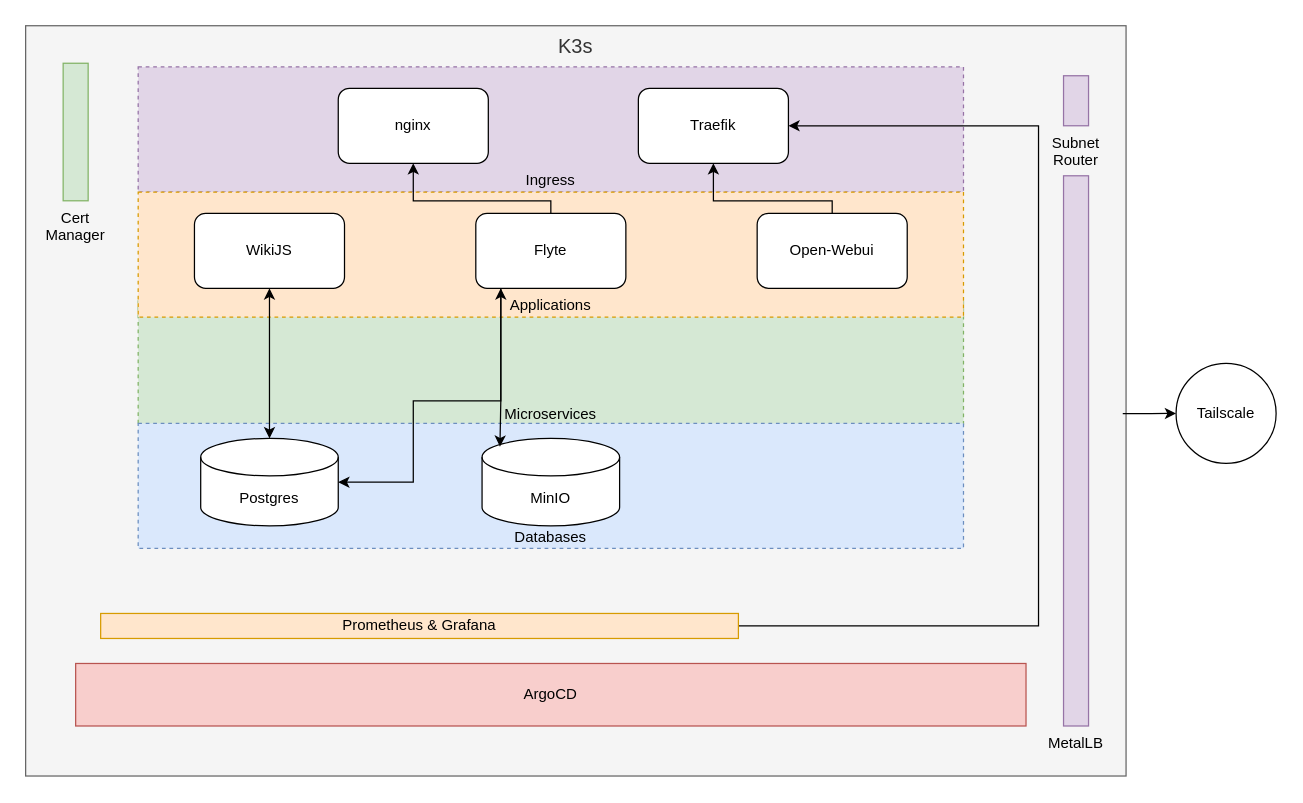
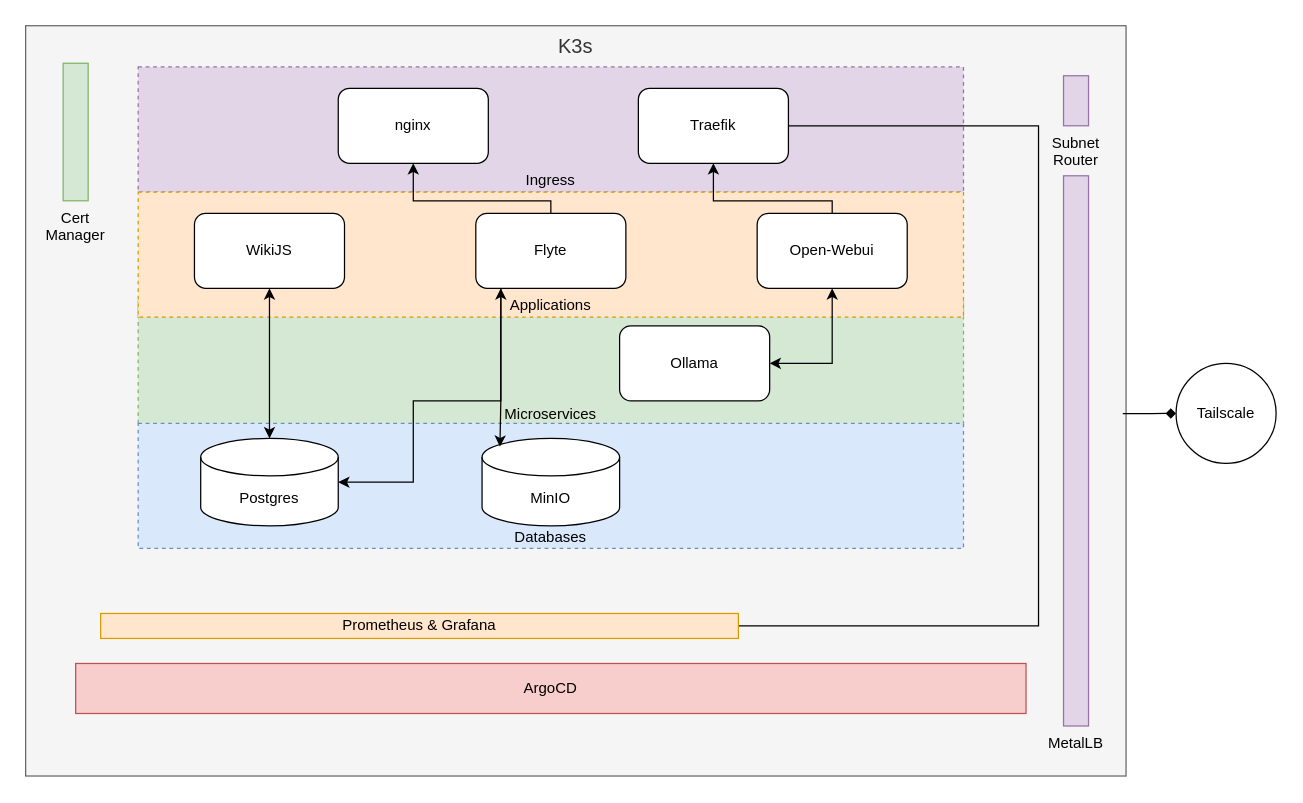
  <mxCell id="0" />
  <mxCell id="1" parent="0" />
  <mxCell id="2" value="K3s" style="rounded=0;whiteSpace=wrap;html=1;verticalAlign=top;fontSize=16;fillColor=#f5f5f5;fontColor=#333333;strokeColor=#666666;" parent="1" vertex="1"><mxGeometry y="20" width="880" height="600" as="geometry" x="20" /></mxCell>
  <mxCell id="3" value="Microservices" style="rounded=0;whiteSpace=wrap;html=1;verticalAlign=bottom;dashed=1;fillColor=#d5e8d4;strokeColor=#82b366;" parent="1" vertex="1"><mxGeometry x="110" y="240" width="660" height="100" as="geometry" /></mxCell>
  <mxCell id="4" value="Ingress" style="rounded=0;whiteSpace=wrap;html=1;verticalAlign=bottom;dashed=1;fillColor=#e1d5e7;strokeColor=#9673a6;" parent="1" vertex="1"><mxGeometry x="110" y="53" width="660" height="100" as="geometry" /></mxCell>
  <mxCell id="5" value="Databases" style="rounded=0;whiteSpace=wrap;html=1;verticalAlign=bottom;dashed=1;fillColor=#dae8fc;strokeColor=#6c8ebf;" parent="1" vertex="1"><mxGeometry x="110" y="338" width="660" height="100" as="geometry" /></mxCell>
  <mxCell id="6" value="Applications" style="rounded=0;whiteSpace=wrap;html=1;verticalAlign=bottom;dashed=1;fillColor=#ffe6cc;strokeColor=#d79b00;" parent="1" vertex="1"><mxGeometry x="110" y="153" width="660" height="100" as="geometry" /></mxCell>
- <mxCell id="7" style="edgeStyle=orthogonalEdgeStyle;rounded=0;orthogonalLoop=1;jettySize=auto;html=1;entryX=0;entryY=0.5;entryDx=0;entryDy=0;exitX=0.997;exitY=0.517;exitDx=0;exitDy=0;exitPerimeter=0;" parent="1" source="2" target="8" edge="1"><mxGeometry relative="1" as="geometry" /></mxCell>
+ <mxCell id="7" style="edgeStyle=orthogonalEdgeStyle;rounded=0;orthogonalLoop=1;jettySize=auto;html=1;entryX=0;entryY=0.5;entryDx=0;entryDy=0;exitX=0.997;exitY=0.517;exitDx=0;exitDy=0;exitPerimeter=0;endArrow=diamond;" parent="1" source="2" target="8" edge="1"><mxGeometry relative="1" as="geometry" /></mxCell>
  <mxCell id="8" value="Tailscale" style="ellipse;whiteSpace=wrap;html=1;aspect=fixed;" parent="1" vertex="1"><mxGeometry x="940" y="290" width="80" height="80" as="geometry" /></mxCell>
- <mxCell id="9" value="ArgoCD" style="rounded=0;whiteSpace=wrap;html=1;fillColor=#f8cecc;strokeColor=#b85450;" parent="1" vertex="1"><mxGeometry x="60" y="530" width="760" height="50" as="geometry" /></mxCell>
- <mxCell id="10" style="edgeStyle=orthogonalEdgeStyle;rounded=0;orthogonalLoop=1;jettySize=auto;html=1;entryX=1;entryY=0.5;entryDx=0;entryDy=0;" parent="1" source="11" target="26" edge="1"><mxGeometry relative="1" as="geometry"><Array as="points"><mxPoint x="830" y="500" /><mxPoint x="830" y="100" /></Array></mxGeometry></mxCell>
+ <mxCell id="9" value="ArgoCD" style="rounded=0;whiteSpace=wrap;html=1;fillColor=#f8cecc;strokeColor=#b85450;" parent="1" vertex="1"><mxGeometry x="60" y="530" width="760" height="40" as="geometry" /></mxCell>
+ <mxCell id="10" style="edgeStyle=orthogonalEdgeStyle;rounded=0;orthogonalLoop=1;jettySize=auto;html=1;entryX=1;entryY=0.5;entryDx=0;entryDy=0;endArrow=none;" parent="1" source="11" target="26" edge="1"><mxGeometry relative="1" as="geometry"><Array as="points"><mxPoint x="830" y="500" /><mxPoint x="830" y="100" /></Array></mxGeometry></mxCell>
  <mxCell id="11" value="Prometheus &amp;amp; Grafana" style="rounded=0;whiteSpace=wrap;html=1;fillColor=#ffe6cc;strokeColor=#d79b00;" parent="1" vertex="1"><mxGeometry x="80" y="490" width="510" height="20" as="geometry" /></mxCell>
  <mxCell id="12" value="Postgres" style="shape=cylinder3;whiteSpace=wrap;html=1;boundedLbl=1;backgroundOutline=1;size=15;" parent="1" vertex="1"><mxGeometry x="160" y="350" width="110" height="70" as="geometry" /></mxCell>
  <mxCell id="13" value="MinIO" style="shape=cylinder3;whiteSpace=wrap;html=1;boundedLbl=1;backgroundOutline=1;size=15;" parent="1" vertex="1"><mxGeometry x="385" y="350" width="110" height="70" as="geometry" /></mxCell>
  <mxCell id="14" value="MetalLB" style="rounded=0;whiteSpace=wrap;html=1;fillColor=#e1d5e7;strokeColor=#9673a6;verticalAlign=top;labelPosition=center;verticalLabelPosition=bottom;align=center;" parent="1" vertex="1"><mxGeometry x="850" y="140" width="20" height="440" as="geometry" /></mxCell>
  <mxCell id="15" value="Subnet Router" style="rounded=0;whiteSpace=wrap;html=1;fillColor=#e1d5e7;strokeColor=#9673a6;verticalAlign=top;labelPosition=center;verticalLabelPosition=bottom;align=center;" parent="1" vertex="1"><mxGeometry x="850" y="60" width="20" height="40" as="geometry" /></mxCell>
+ <mxCell id="16" style="edgeStyle=orthogonalEdgeStyle;rounded=0;orthogonalLoop=1;jettySize=auto;html=1;entryX=1;entryY=0.5;entryDx=0;entryDy=0;startArrow=classic;startFill=1;" parent="1" source="18" target="20" edge="1"><mxGeometry relative="1" as="geometry" /></mxCell>
  <mxCell id="17" style="edgeStyle=orthogonalEdgeStyle;rounded=0;orthogonalLoop=1;jettySize=auto;html=1;entryX=0.5;entryY=1;entryDx=0;entryDy=0;" parent="1" source="18" target="26" edge="1"><mxGeometry relative="1" as="geometry"><Array as="points"><mxPoint x="665" y="160" /><mxPoint x="570" y="160" /></Array></mxGeometry></mxCell>
  <mxCell id="18" value="Open-Webui" style="rounded=1;whiteSpace=wrap;html=1;" parent="1" vertex="1"><mxGeometry x="605" y="170" width="120" height="60" as="geometry" /></mxCell>
  <mxCell id="19" value="WikiJS" style="rounded=1;whiteSpace=wrap;html=1;" parent="1" vertex="1"><mxGeometry x="155" y="170" width="120" height="60" as="geometry" /></mxCell>
+ <mxCell id="20" value="Ollama" style="rounded=1;whiteSpace=wrap;html=1;" parent="1" vertex="1"><mxGeometry x="495" y="260" width="120" height="60" as="geometry" /></mxCell>
  <mxCell id="21" style="edgeStyle=orthogonalEdgeStyle;rounded=0;orthogonalLoop=1;jettySize=auto;html=1;entryX=0.5;entryY=0;entryDx=0;entryDy=0;entryPerimeter=0;startArrow=classic;startFill=1;" parent="1" source="19" target="12" edge="1"><mxGeometry relative="1" as="geometry" /></mxCell>
  <mxCell id="22" style="edgeStyle=orthogonalEdgeStyle;rounded=0;orthogonalLoop=1;jettySize=auto;html=1;entryX=0.5;entryY=1;entryDx=0;entryDy=0;" parent="1" source="23" target="27" edge="1"><mxGeometry relative="1" as="geometry"><Array as="points"><mxPoint x="440" y="160" /><mxPoint x="330" y="160" /></Array></mxGeometry></mxCell>
  <mxCell id="23" value="Flyte" style="rounded=1;whiteSpace=wrap;html=1;" parent="1" vertex="1"><mxGeometry x="380" y="170" width="120" height="60" as="geometry" /></mxCell>
  <mxCell id="24" style="edgeStyle=orthogonalEdgeStyle;rounded=0;orthogonalLoop=1;jettySize=auto;html=1;entryX=0.13;entryY=0.095;entryDx=0;entryDy=0;entryPerimeter=0;" parent="1" source="23" target="13" edge="1"><mxGeometry relative="1" as="geometry"><Array as="points"><mxPoint x="400" y="320" /><mxPoint x="399" y="320" /></Array></mxGeometry></mxCell>
  <mxCell id="25" style="edgeStyle=orthogonalEdgeStyle;rounded=0;orthogonalLoop=1;jettySize=auto;html=1;entryX=1;entryY=0.5;entryDx=0;entryDy=0;entryPerimeter=0;startArrow=classic;startFill=1;" parent="1" target="12" edge="1"><mxGeometry relative="1" as="geometry"><mxPoint x="400" y="230" as="sourcePoint" /><Array as="points"><mxPoint x="400" y="320" /><mxPoint x="330" y="320" /><mxPoint x="330" y="385" /></Array></mxGeometry></mxCell>
  <mxCell id="26" value="Traefik" style="rounded=1;whiteSpace=wrap;html=1;" parent="1" vertex="1"><mxGeometry x="510" y="70" width="120" height="60" as="geometry" /></mxCell>
  <mxCell id="27" value="nginx" style="rounded=1;whiteSpace=wrap;html=1;" parent="1" vertex="1"><mxGeometry x="270" y="70" width="120" height="60" as="geometry" /></mxCell>
  <mxCell id="28" value="Cert Manager" style="rounded=0;whiteSpace=wrap;html=1;fillColor=#d5e8d4;strokeColor=#82b366;verticalAlign=top;labelPosition=center;verticalLabelPosition=bottom;align=center;" parent="1" vertex="1"><mxGeometry x="50" y="50" width="20" height="110" as="geometry" /></mxCell>
